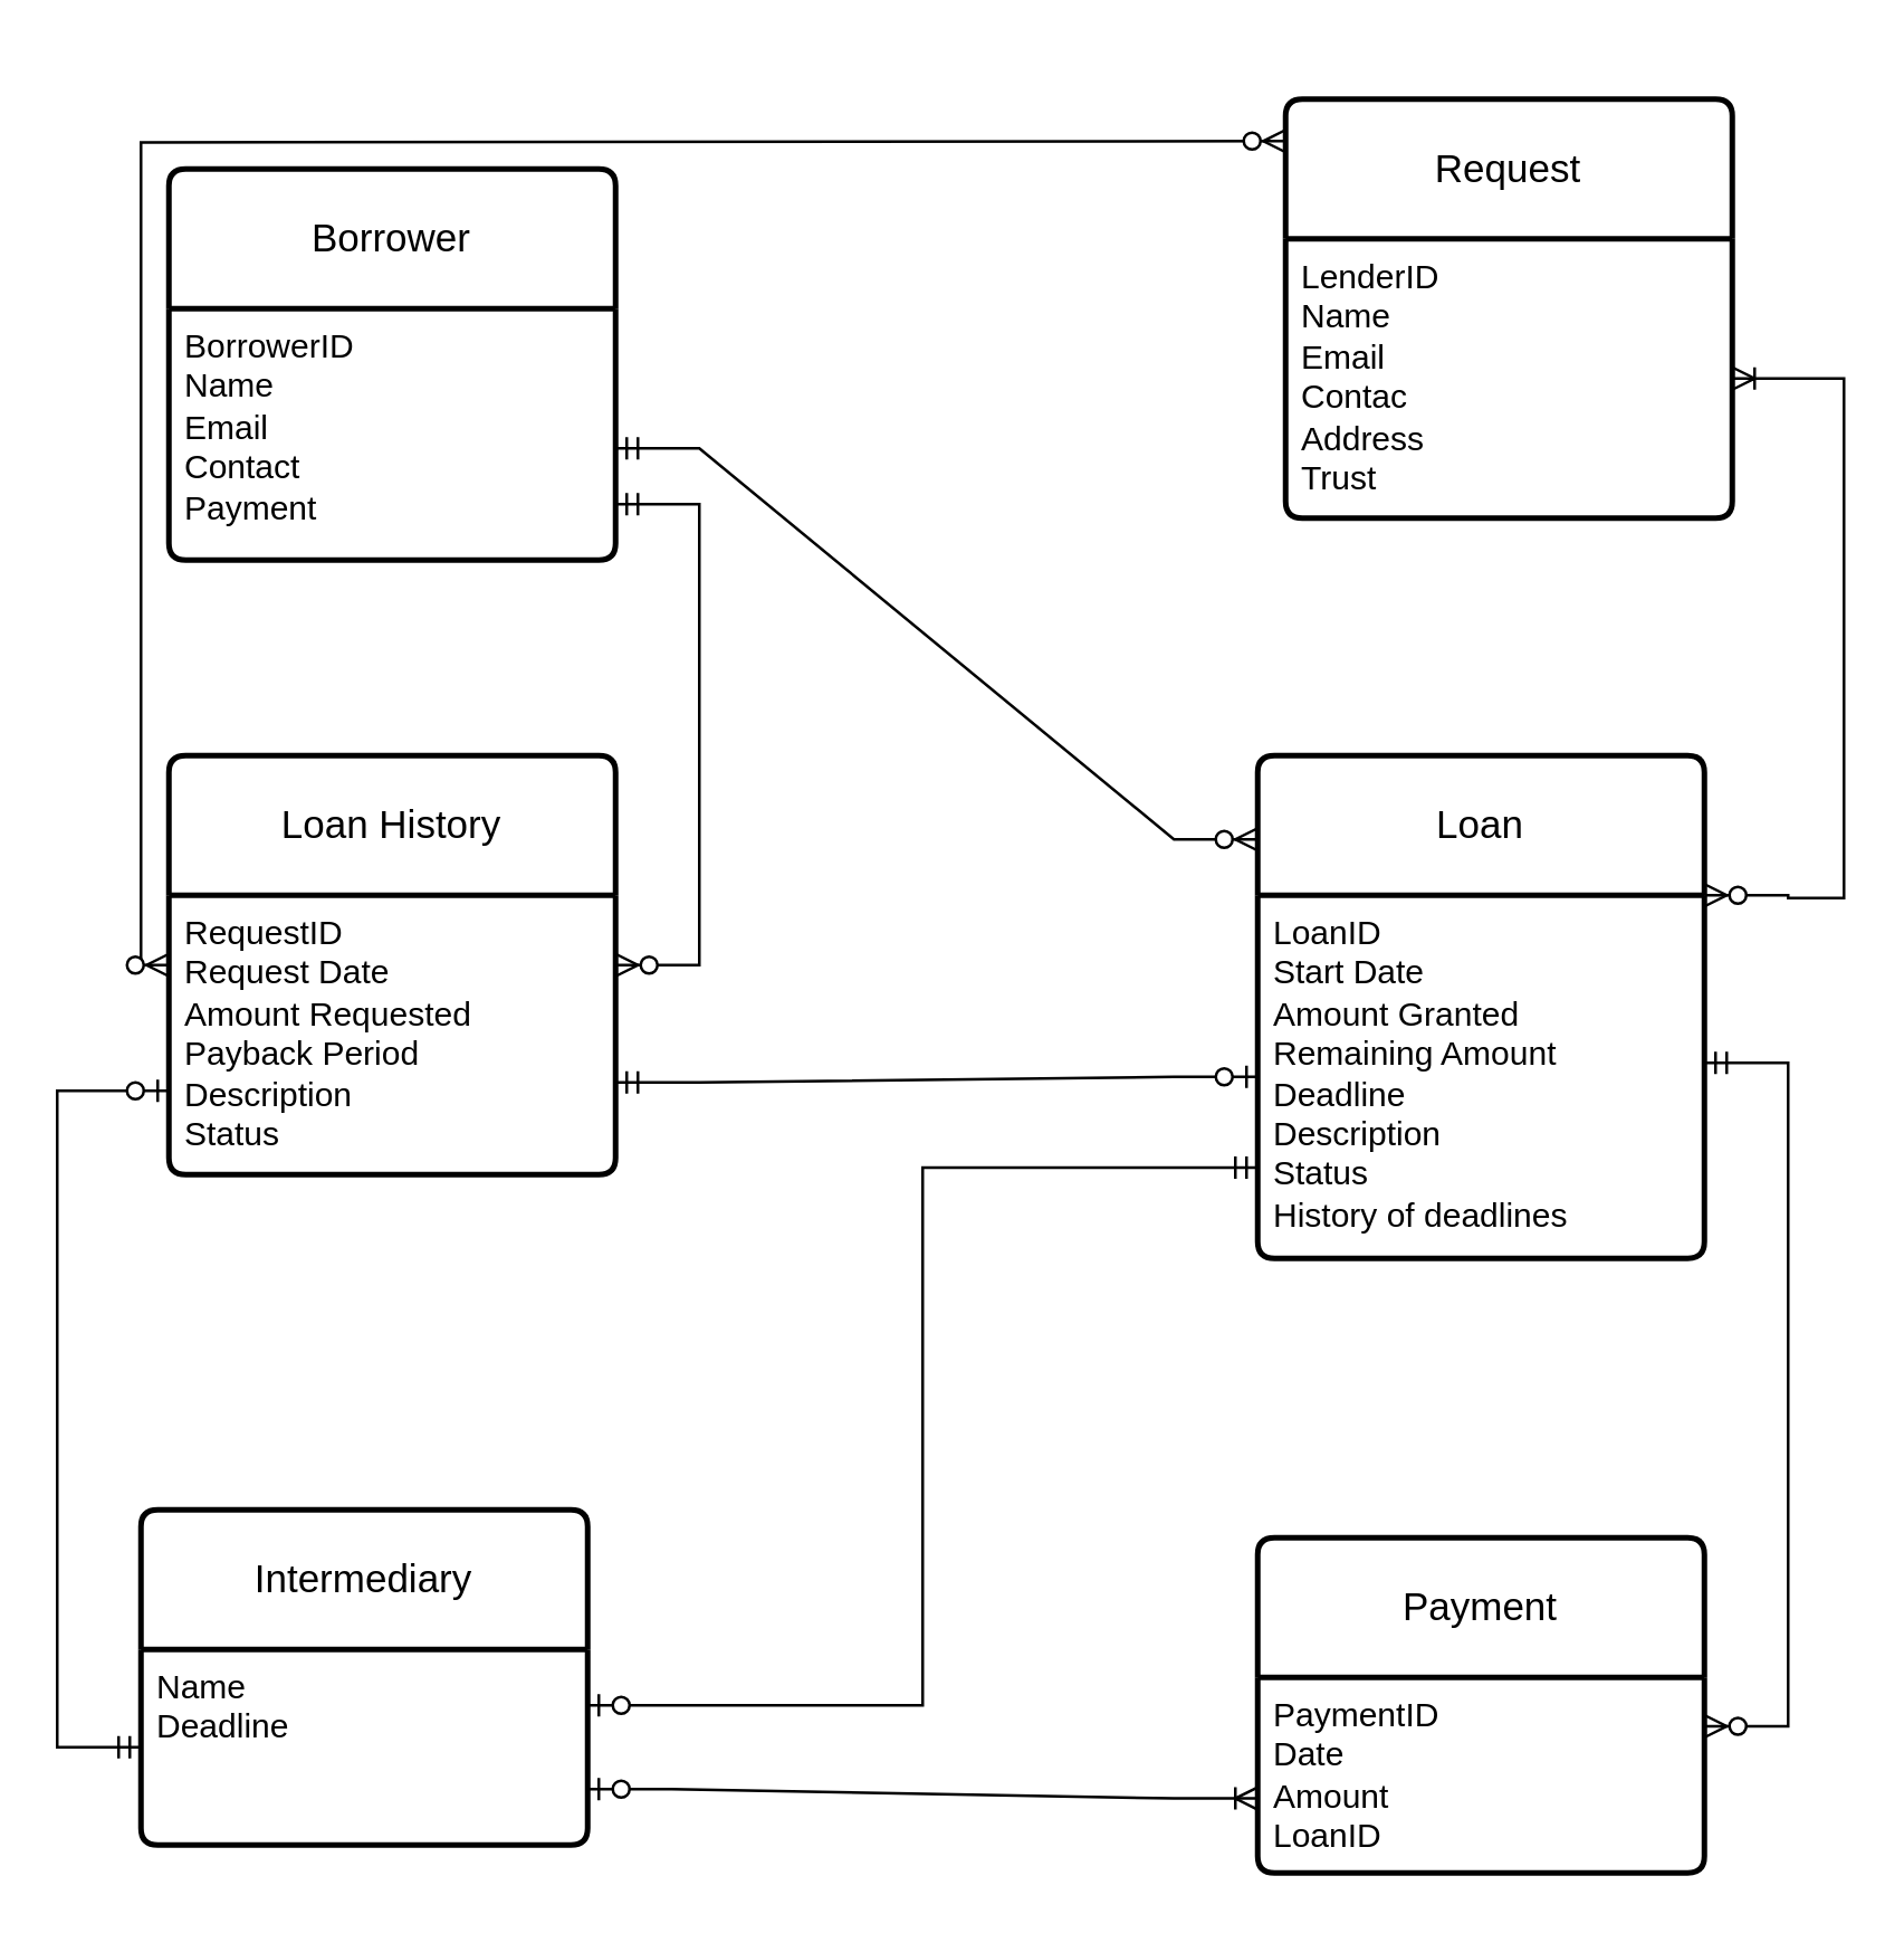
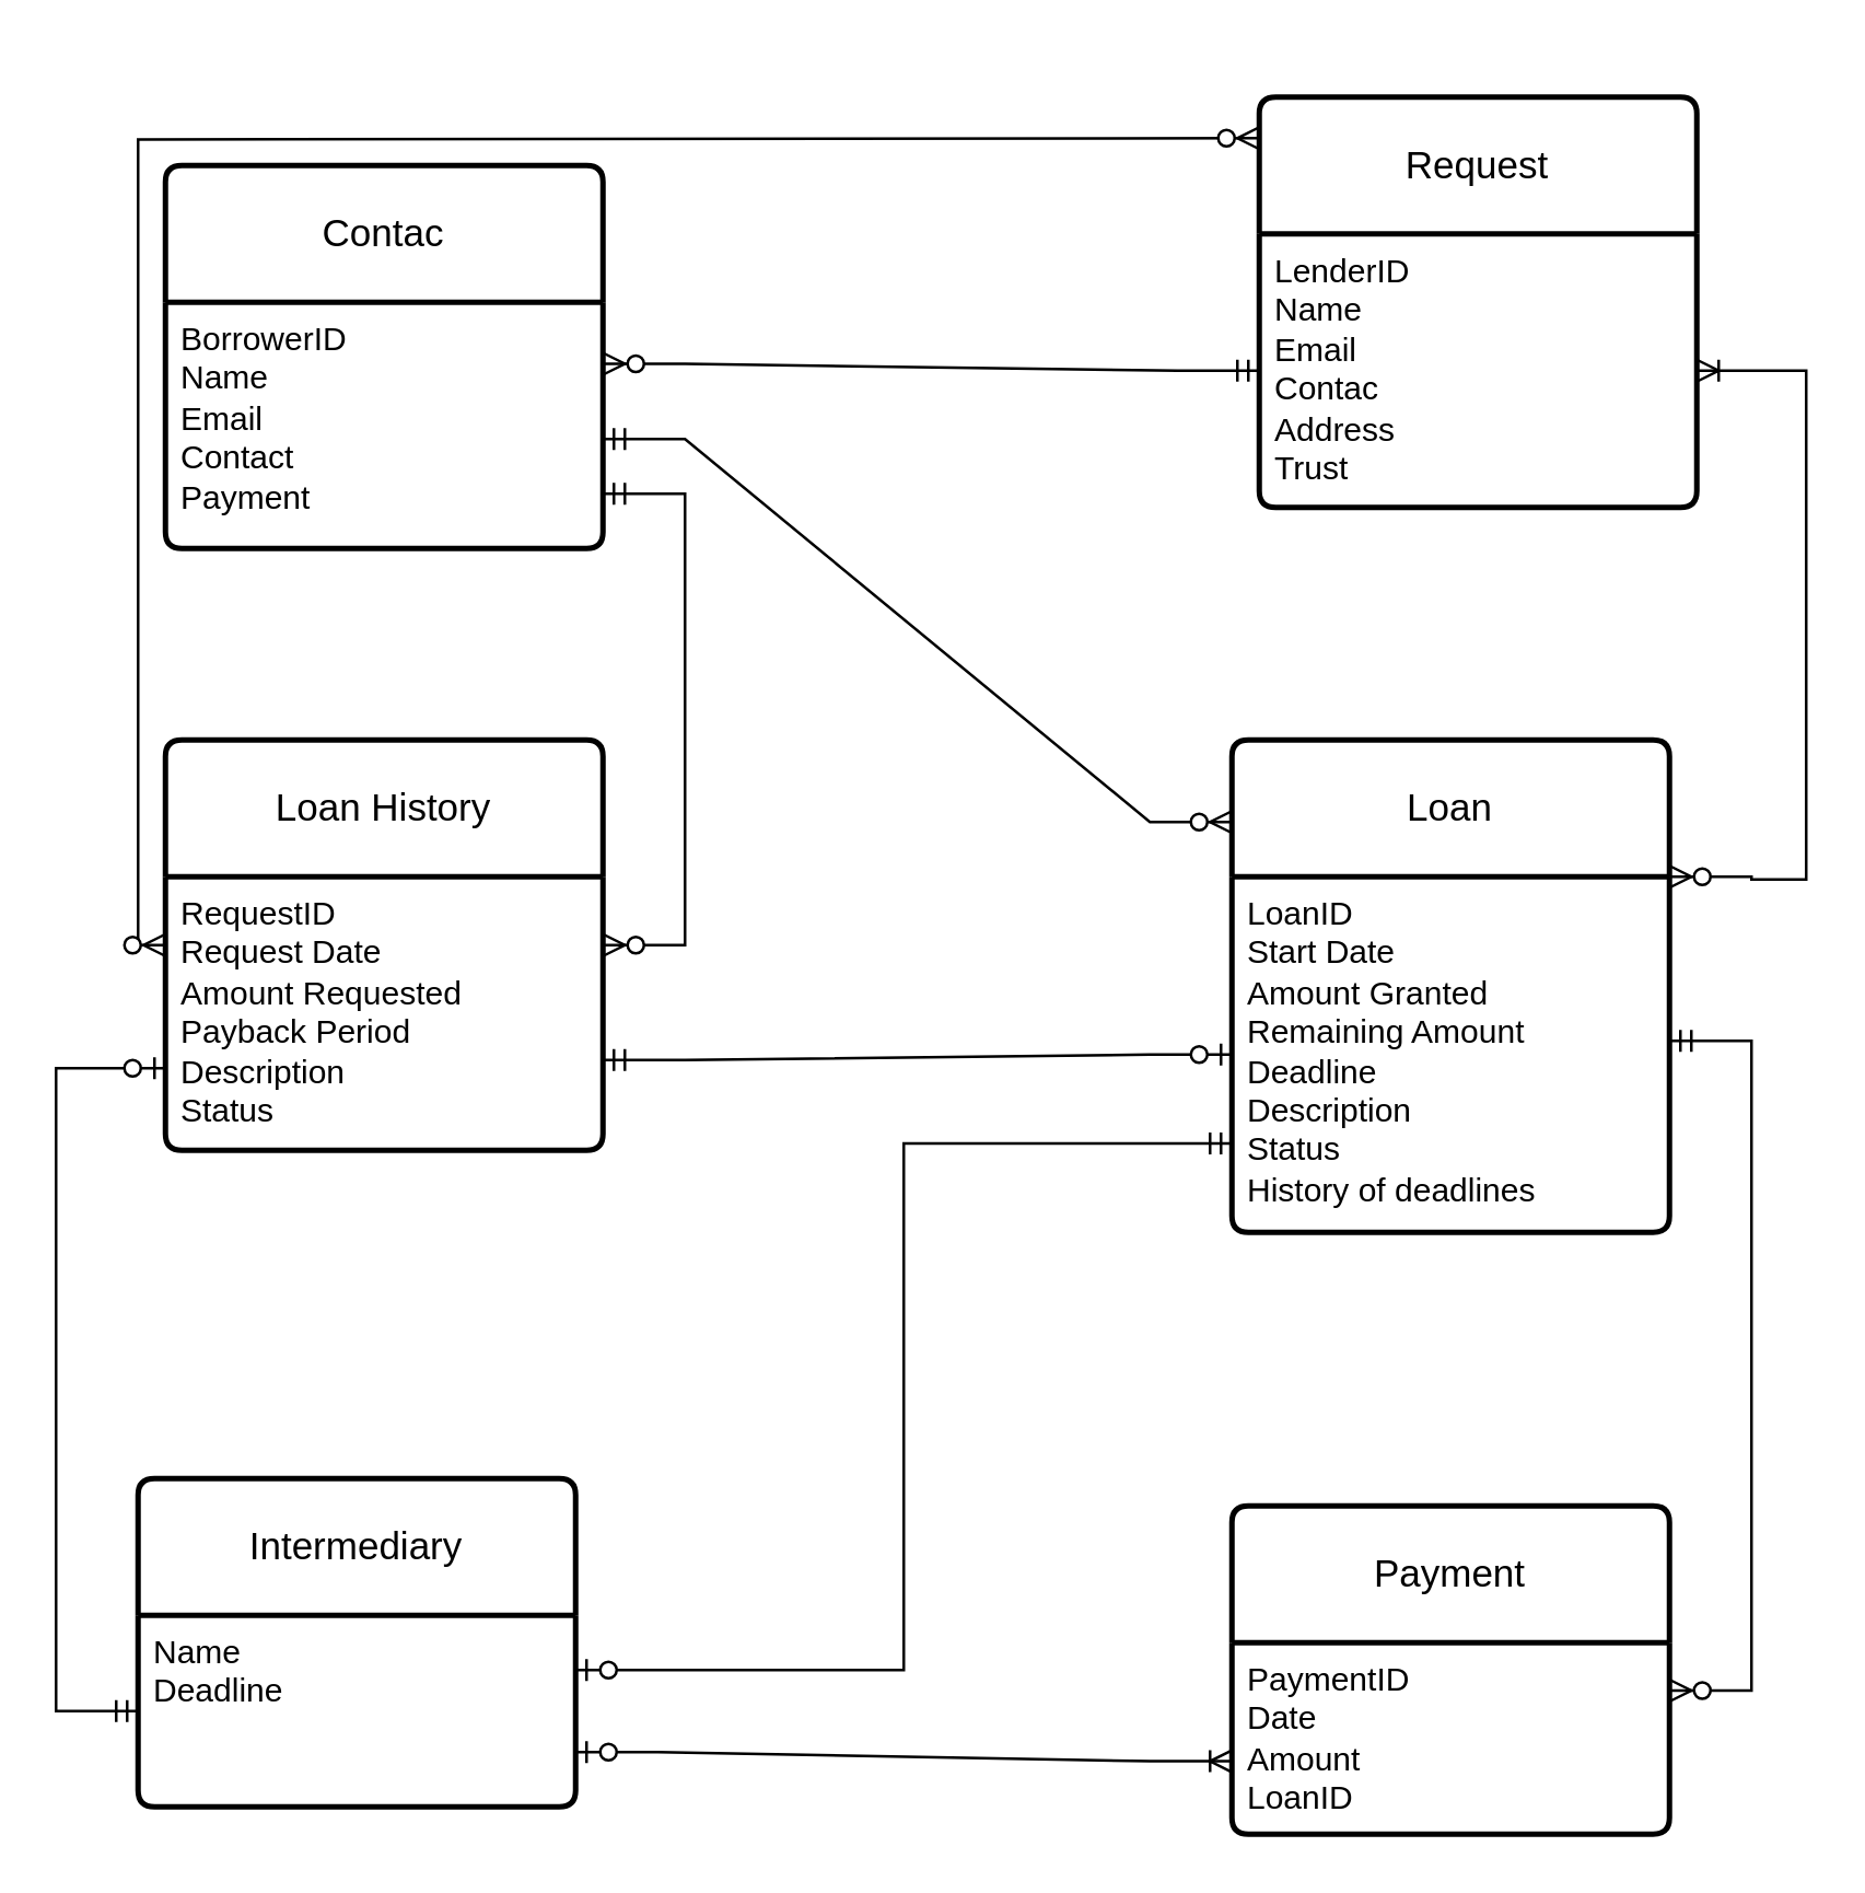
  <mxCell id="0" />
  <mxCell id="1" parent="0" />
- <mxCell id="2" value="Borrower" style="swimlane;childLayout=stackLayout;horizontal=1;startSize=50;horizontalStack=0;rounded=1;fontSize=14;fontStyle=0;strokeWidth=2;resizeParent=0;resizeLast=1;shadow=0;dashed=0;align=center;arcSize=4;whiteSpace=wrap;html=1;" parent="1" vertex="1"><mxGeometry x="60" y="60" width="160" height="140" as="geometry" /></mxCell>
+ <mxCell id="2" value="Contac" style="swimlane;childLayout=stackLayout;horizontal=1;startSize=50;horizontalStack=0;rounded=1;fontSize=14;fontStyle=0;strokeWidth=2;resizeParent=0;resizeLast=1;shadow=0;dashed=0;align=center;arcSize=4;whiteSpace=wrap;html=1;" parent="1" vertex="1"><mxGeometry x="60" y="60" width="160" height="140" as="geometry" /></mxCell>
  <mxCell id="3" value="BorrowerID&lt;div&gt;Name&lt;/div&gt;&lt;div&gt;Email&lt;/div&gt;&lt;div&gt;Contact&lt;/div&gt;&lt;div&gt;Payment&lt;/div&gt;" style="align=left;strokeColor=none;fillColor=none;spacingLeft=4;fontSize=12;verticalAlign=top;resizable=0;rotatable=0;part=1;html=1;" parent="2" vertex="1"><mxGeometry y="50" width="160" height="90" as="geometry" /></mxCell>
  <mxCell id="4" value="Request" style="swimlane;childLayout=stackLayout;horizontal=1;startSize=50;horizontalStack=0;rounded=1;fontSize=14;fontStyle=0;strokeWidth=2;resizeParent=0;resizeLast=1;shadow=0;dashed=0;align=center;arcSize=4;whiteSpace=wrap;html=1;" parent="1" vertex="1"><mxGeometry x="460" y="35" width="160" height="150" as="geometry" /></mxCell>
  <mxCell id="5" value="LenderID&lt;div&gt;Name&lt;/div&gt;&lt;div&gt;Email&lt;/div&gt;&lt;div&gt;Contac&lt;/div&gt;&lt;div&gt;Address&lt;/div&gt;&lt;div&gt;Trust&lt;/div&gt;" style="align=left;strokeColor=none;fillColor=none;spacingLeft=4;fontSize=12;verticalAlign=top;resizable=0;rotatable=0;part=1;html=1;" parent="4" vertex="1"><mxGeometry y="50" width="160" height="100" as="geometry" /></mxCell>
  <mxCell id="6" value="Loan History" style="swimlane;childLayout=stackLayout;horizontal=1;startSize=50;horizontalStack=0;rounded=1;fontSize=14;fontStyle=0;strokeWidth=2;resizeParent=0;resizeLast=1;shadow=0;dashed=0;align=center;arcSize=4;whiteSpace=wrap;html=1;" parent="1" vertex="1"><mxGeometry x="60" y="270" width="160" height="150" as="geometry" /></mxCell>
  <mxCell id="7" value="RequestID&lt;div&gt;Request Date&lt;/div&gt;&lt;div&gt;Amount Requested&lt;/div&gt;&lt;div&gt;Payback Period&lt;/div&gt;&lt;div&gt;Description&lt;/div&gt;&lt;div&gt;Status&lt;/div&gt;" style="align=left;strokeColor=none;fillColor=none;spacingLeft=4;fontSize=12;verticalAlign=top;resizable=0;rotatable=0;part=1;html=1;" parent="6" vertex="1"><mxGeometry y="50" width="160" height="100" as="geometry" /></mxCell>
  <mxCell id="8" value="Loan" style="swimlane;childLayout=stackLayout;horizontal=1;startSize=50;horizontalStack=0;rounded=1;fontSize=14;fontStyle=0;strokeWidth=2;resizeParent=0;resizeLast=1;shadow=0;dashed=0;align=center;arcSize=4;whiteSpace=wrap;html=1;" parent="1" vertex="1"><mxGeometry x="450" y="270" width="160" height="180" as="geometry" /></mxCell>
  <mxCell id="9" value="LoanID&lt;div&gt;Start Date&lt;/div&gt;&lt;div&gt;Amount Granted&lt;/div&gt;&lt;div&gt;Remaining Amount&lt;/div&gt;&lt;div&gt;Deadline&lt;/div&gt;&lt;div&gt;Description&lt;/div&gt;&lt;div&gt;Status&lt;/div&gt;&lt;div&gt;History of deadlines&lt;/div&gt;" style="align=left;strokeColor=none;fillColor=none;spacingLeft=4;fontSize=12;verticalAlign=top;resizable=0;rotatable=0;part=1;html=1;" parent="8" vertex="1"><mxGeometry y="50" width="160" height="130" as="geometry" /></mxCell>
  <mxCell id="10" value="Intermediary" style="swimlane;childLayout=stackLayout;horizontal=1;startSize=50;horizontalStack=0;rounded=1;fontSize=14;fontStyle=0;strokeWidth=2;resizeParent=0;resizeLast=1;shadow=0;dashed=0;align=center;arcSize=4;whiteSpace=wrap;html=1;" parent="1" vertex="1"><mxGeometry x="50" y="540" width="160" height="120" as="geometry" /></mxCell>
  <mxCell id="11" value="Name&lt;div&gt;Deadline&lt;/div&gt;" style="align=left;strokeColor=none;fillColor=none;spacingLeft=4;fontSize=12;verticalAlign=top;resizable=0;rotatable=0;part=1;html=1;" parent="10" vertex="1"><mxGeometry y="50" width="160" height="70" as="geometry" /></mxCell>
  <mxCell id="12" value="Payment" style="swimlane;childLayout=stackLayout;horizontal=1;startSize=50;horizontalStack=0;rounded=1;fontSize=14;fontStyle=0;strokeWidth=2;resizeParent=0;resizeLast=1;shadow=0;dashed=0;align=center;arcSize=4;whiteSpace=wrap;html=1;" parent="1" vertex="1"><mxGeometry x="450" y="550" width="160" height="120" as="geometry" /></mxCell>
  <mxCell id="13" value="PaymentID&lt;div&gt;Date&lt;/div&gt;&lt;div&gt;Amount&lt;/div&gt;&lt;div&gt;LoanID&lt;/div&gt;" style="align=left;strokeColor=none;fillColor=none;spacingLeft=4;fontSize=12;verticalAlign=top;resizable=0;rotatable=0;part=1;html=1;" parent="12" vertex="1"><mxGeometry y="50" width="160" height="70" as="geometry" /></mxCell>
+ <mxCell id="14" value="" style="edgeStyle=entityRelationEdgeStyle;fontSize=12;html=1;endArrow=ERzeroToMany;startArrow=ERmandOne;rounded=0;entryX=1;entryY=0.25;entryDx=0;entryDy=0;exitX=0;exitY=0.5;exitDx=0;exitDy=0;" parent="1" source="5" target="3" edge="1"><mxGeometry width="100" height="100" relative="1" as="geometry"><mxPoint x="220" y="140" as="sourcePoint" /><mxPoint x="320" y="40" as="targetPoint" /><Array as="points"><mxPoint x="320" y="60" /><mxPoint x="360" y="80" /></Array></mxGeometry></mxCell>
  <mxCell id="15" value="" style="edgeStyle=entityRelationEdgeStyle;fontSize=12;html=1;endArrow=ERzeroToOne;startArrow=ERmandOne;rounded=0;entryX=0;entryY=0.5;entryDx=0;entryDy=0;" parent="1" target="9" edge="1"><mxGeometry width="100" height="100" relative="1" as="geometry"><mxPoint x="220" y="387" as="sourcePoint" /><mxPoint x="450" y="390" as="targetPoint" /><Array as="points"><mxPoint x="220" y="225" /></Array></mxGeometry></mxCell>
  <mxCell id="16" value="" style="edgeStyle=elbowEdgeStyle;fontSize=12;html=1;endArrow=ERzeroToOne;startArrow=ERmandOne;rounded=0;exitX=0;exitY=0.75;exitDx=0;exitDy=0;" parent="1" source="9" edge="1"><mxGeometry width="100" height="100" relative="1" as="geometry"><mxPoint x="110" y="710" as="sourcePoint" /><mxPoint x="210" y="610" as="targetPoint" /></mxGeometry></mxCell>
  <mxCell id="17" value="" style="edgeStyle=entityRelationEdgeStyle;fontSize=12;html=1;endArrow=ERzeroToMany;startArrow=ERmandOne;rounded=0;entryX=1;entryY=0.25;entryDx=0;entryDy=0;" parent="1" target="13" edge="1"><mxGeometry width="100" height="100" relative="1" as="geometry"><mxPoint x="610" y="380" as="sourcePoint" /><mxPoint x="710" y="280" as="targetPoint" /><Array as="points"><mxPoint x="480" y="20" /></Array></mxGeometry></mxCell>
  <mxCell id="18" value="" style="edgeStyle=orthogonalEdgeStyle;fontSize=12;html=1;endArrow=ERoneToMany;startArrow=ERzeroToMany;rounded=0;" parent="1" edge="1"><mxGeometry width="100" height="100" relative="1" as="geometry"><mxPoint x="610" y="320" as="sourcePoint" /><mxPoint x="620" y="135" as="targetPoint" /><Array as="points"><mxPoint x="640" y="320" /><mxPoint x="640" y="321" /><mxPoint x="660" y="321" /><mxPoint x="660" y="135" /></Array></mxGeometry></mxCell>
  <mxCell id="19" value="" style="edgeStyle=elbowEdgeStyle;fontSize=12;html=1;endArrow=ERzeroToOne;startArrow=ERmandOne;rounded=0;exitX=0;exitY=0.5;exitDx=0;exitDy=0;" parent="1" source="11" edge="1"><mxGeometry width="100" height="100" relative="1" as="geometry"><mxPoint x="-40" y="490" as="sourcePoint" /><mxPoint x="60" y="390" as="targetPoint" /><Array as="points"><mxPoint x="20" y="510" /></Array></mxGeometry></mxCell>
  <mxCell id="20" value="" style="edgeStyle=entityRelationEdgeStyle;fontSize=12;html=1;endArrow=ERoneToMany;startArrow=ERzeroToOne;rounded=0;" parent="1" edge="1"><mxGeometry width="100" height="100" relative="1" as="geometry"><mxPoint x="210" y="640" as="sourcePoint" /><mxPoint x="450" y="643.333" as="targetPoint" /></mxGeometry></mxCell>
  <mxCell id="21" value="" style="edgeStyle=entityRelationEdgeStyle;fontSize=12;html=1;endArrow=ERzeroToMany;startArrow=ERmandOne;rounded=0;" parent="1" edge="1"><mxGeometry width="100" height="100" relative="1" as="geometry"><mxPoint x="220" y="160" as="sourcePoint" /><mxPoint x="450" y="300" as="targetPoint" /><Array as="points"><mxPoint x="600" y="480" /></Array></mxGeometry></mxCell>
  <mxCell id="22" value="" style="edgeStyle=orthogonalEdgeStyle;fontSize=12;html=1;endArrow=ERzeroToMany;endFill=1;startArrow=ERzeroToMany;rounded=0;exitX=-0.037;exitY=0.013;exitDx=0;exitDy=0;exitPerimeter=0;entryX=0;entryY=0.5;entryDx=0;entryDy=0;" edge="1" parent="1" target="6"><mxGeometry width="100" height="100" relative="1" as="geometry"><mxPoint x="460" y="50" as="sourcePoint" /><mxPoint x="40" y="370" as="targetPoint" /></mxGeometry></mxCell>
  <mxCell id="23" value="" style="edgeStyle=entityRelationEdgeStyle;fontSize=12;html=1;endArrow=ERzeroToMany;startArrow=ERmandOne;rounded=0;entryX=1;entryY=0.5;entryDx=0;entryDy=0;" edge="1" parent="1" target="6"><mxGeometry width="100" height="100" relative="1" as="geometry"><mxPoint x="220" y="180" as="sourcePoint" /><mxPoint x="320" y="80" as="targetPoint" /></mxGeometry></mxCell>
